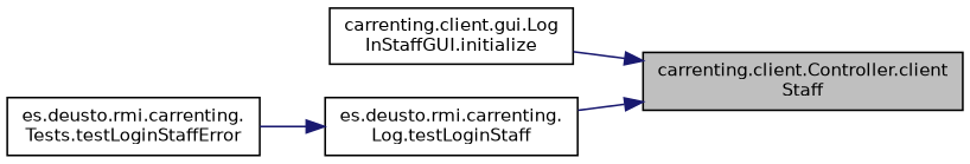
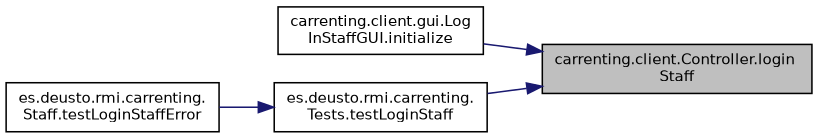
  digraph {
    rankdir=RL
    node [color=black fillcolor=white fontname=Helvetica fontsize=10 shape=record style=filled]
    edge [color=midnightblue dir=back fontname=Helvetica fontsize=10 labelfontname=Helvetica labelfontsize=10 style=solid]
-   n1 [fillcolor=grey75 fontcolor=black height=0.2 label="carrenting.client.Controller.client\lStaff" width=0.4]
+   n1 [fillcolor=grey75 fontcolor=black height=0.2 label="carrenting.client.Controller.login\lStaff" width=0.4]
    n2 [height=0.2 label="carrenting.client.gui.Log\lInStaffGUI.initialize" width=0.4]
-   n3 [height=0.2 label="es.deusto.rmi.carrenting.\lLog.testLoginStaff" width=0.4]
-   n4 [height=0.2 label="es.deusto.rmi.carrenting.\lTests.testLoginStaffError" width=0.4]
+   n3 [height=0.2 label="es.deusto.rmi.carrenting.\lTests.testLoginStaff" width=0.4]
+   n4 [height=0.2 label="es.deusto.rmi.carrenting.\lStaff.testLoginStaffError" width=0.4]
    n1 -> n2
    n1 -> n3
    n3 -> n4
  }
